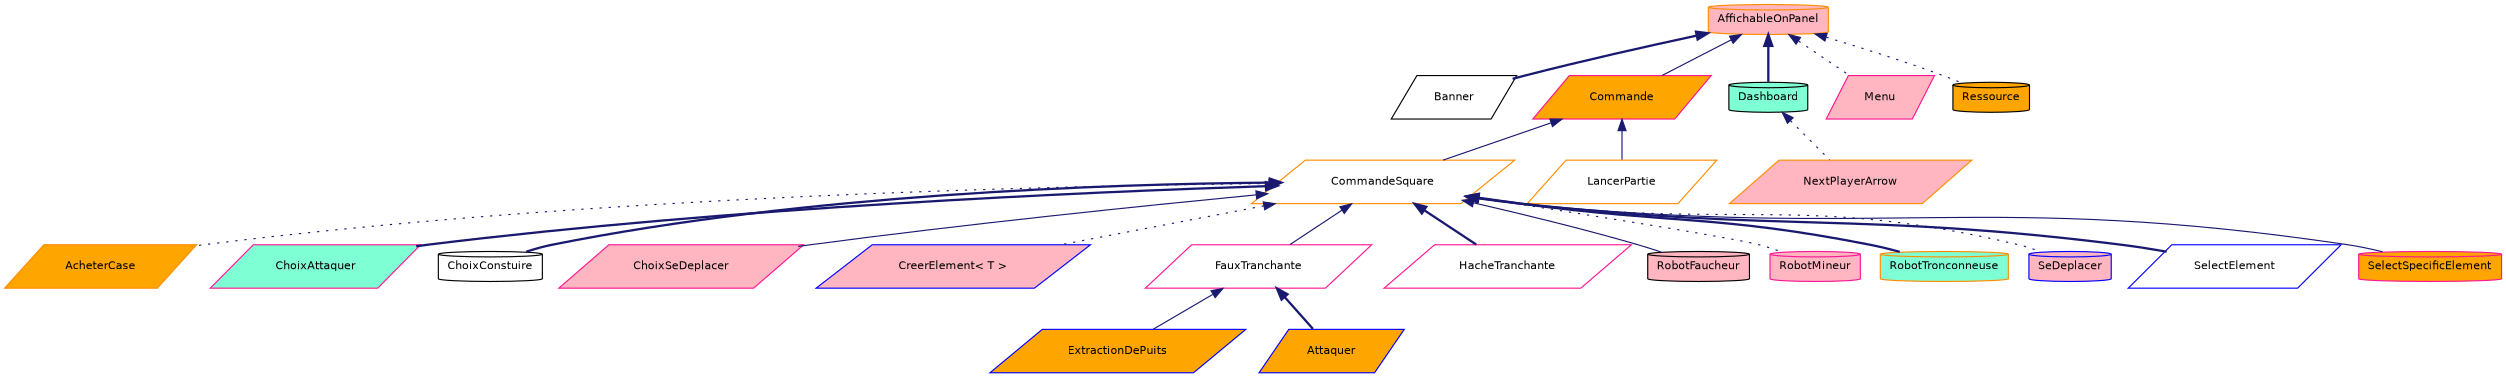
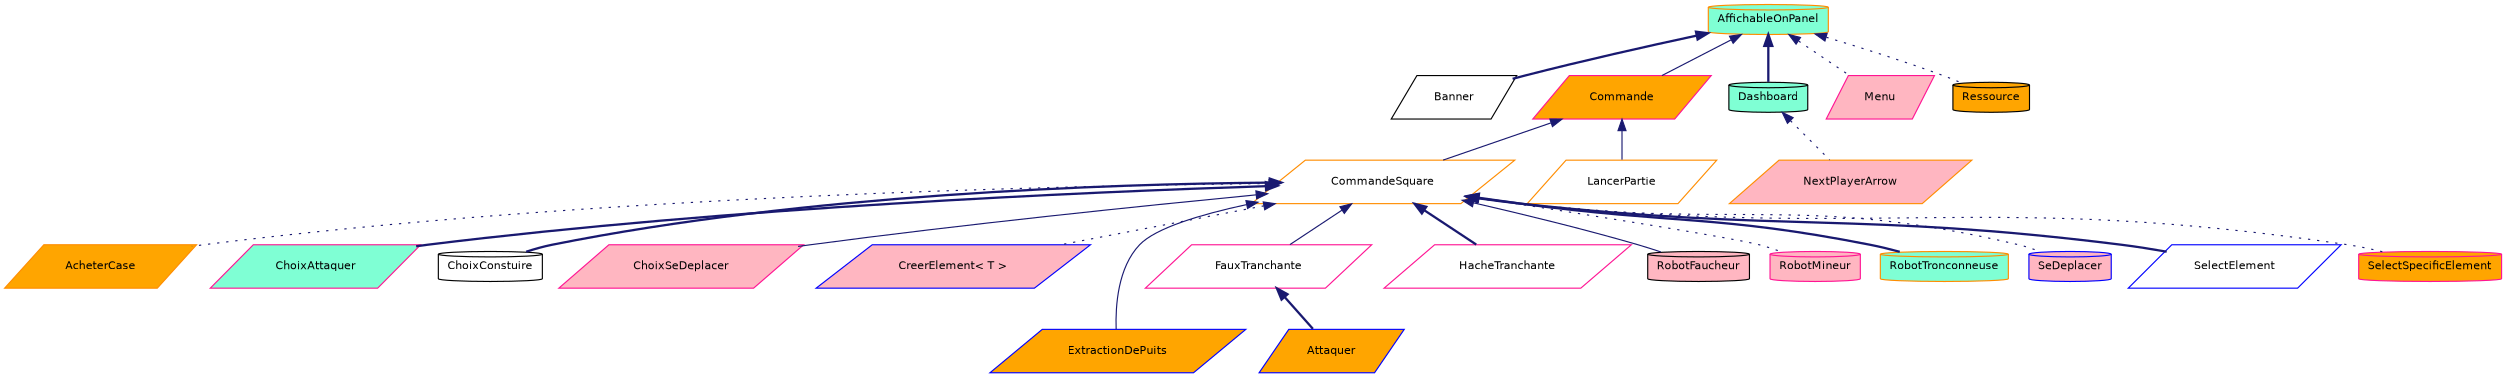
  digraph {
    rankdir=TB
    node [color=deeppink fillcolor=lightpink fontname=Helvetica fontsize=10 shape=parallelogram style=filled]
    edge [color=midnightblue dir=back fontname=Helvetica fontsize=10 labelfontname=Helvetica labelfontsize=10 style=bold]
-   n1 [color=darkorange fontcolor=black height=0.2 label=AffichableOnPanel shape=cylinder width=0.4]
+   n1 [color=darkorange fillcolor=aquamarine fontcolor=black height=0.2 label=AffichableOnPanel shape=cylinder width=0.4]
    n2 [color=black fillcolor=white height=0.2 label=Banner width=0.4]
    n3 [fillcolor=orange height=0.2 label=Commande width=0.4]
    n4 [color=black fillcolor=aquamarine height=0.2 label=Dashboard shape=cylinder width=0.4]
    n5 [height=0.2 label=Menu width=0.4]
    n6 [color=black fillcolor=orange height=0.2 label=Ressource shape=cylinder width=0.4]
    n7 [color=darkorange fillcolor=white height=0.2 label=CommandeSquare width=0.4]
    n8 [color=darkorange fillcolor=white height=0.2 label=LancerPartie width=0.4]
    n9 [color=darkorange height=0.2 label=NextPlayerArrow width=0.4]
    n10 [color=darkorange fillcolor=orange height=0.2 label=AcheterCase width=0.4]
    n11 [fillcolor=aquamarine height=0.2 label=ChoixAttaquer width=0.4]
    n12 [color=black fillcolor=white height=0.2 label=ChoixConstuire shape=cylinder width=0.4]
    n13 [height=0.2 label=ChoixSeDeplacer width=0.4]
    n14 [color=blue height=0.2 label="CreerElement\< T \>" width=0.4]
    n15 [color=blue fillcolor=orange height=0.2 label=ExtractionDePuits width=0.4]
    n16 [fillcolor=white height=0.2 label=FauxTranchante width=0.4]
    n17 [fillcolor=white height=0.2 label=HacheTranchante width=0.4]
    n18 [color=black height=0.2 label=RobotFaucheur shape=cylinder width=0.4]
    n19 [height=0.2 label=RobotMineur shape=cylinder width=0.4]
    n20 [color=darkorange fillcolor=aquamarine height=0.2 label=RobotTronconneuse shape=cylinder width=0.4]
    n21 [color=blue height=0.2 label=SeDeplacer shape=cylinder width=0.4]
    n22 [color=blue fillcolor=white height=0.2 label=SelectElement width=0.4]
    n23 [fillcolor=orange height=0.2 label=SelectSpecificElement shape=cylinder width=0.4]
    n24 [color=blue fillcolor=orange height=0.2 label=Attaquer width=0.4]
    n1 -> n2
    n1 -> n3 [style=solid]
    n1 -> n4
    n1 -> n5 [style=dotted]
    n1 -> n6 [style=dotted]
    n3 -> n7 [style=solid]
    n3 -> n8 [style=solid]
    n4 -> n9 [style=dotted]
    n7 -> n10 [style=dotted]
    n7 -> n11
    n7 -> n12
    n7 -> n13 [style=solid]
    n7 -> n14 [style=dotted]
-   n16 -> n15 [style=solid]
+   n7 -> n15 [style=solid]
    n7 -> n16 [style=solid]
    n7 -> n17
    n7 -> n18 [style=solid]
    n7 -> n19 [style=dotted]
    n7 -> n20
    n7 -> n21 [style=dotted]
    n7 -> n22
-   n7 -> n23 [style=solid]
+   n7 -> n23 [style=dotted]
    n16 -> n24
  }
